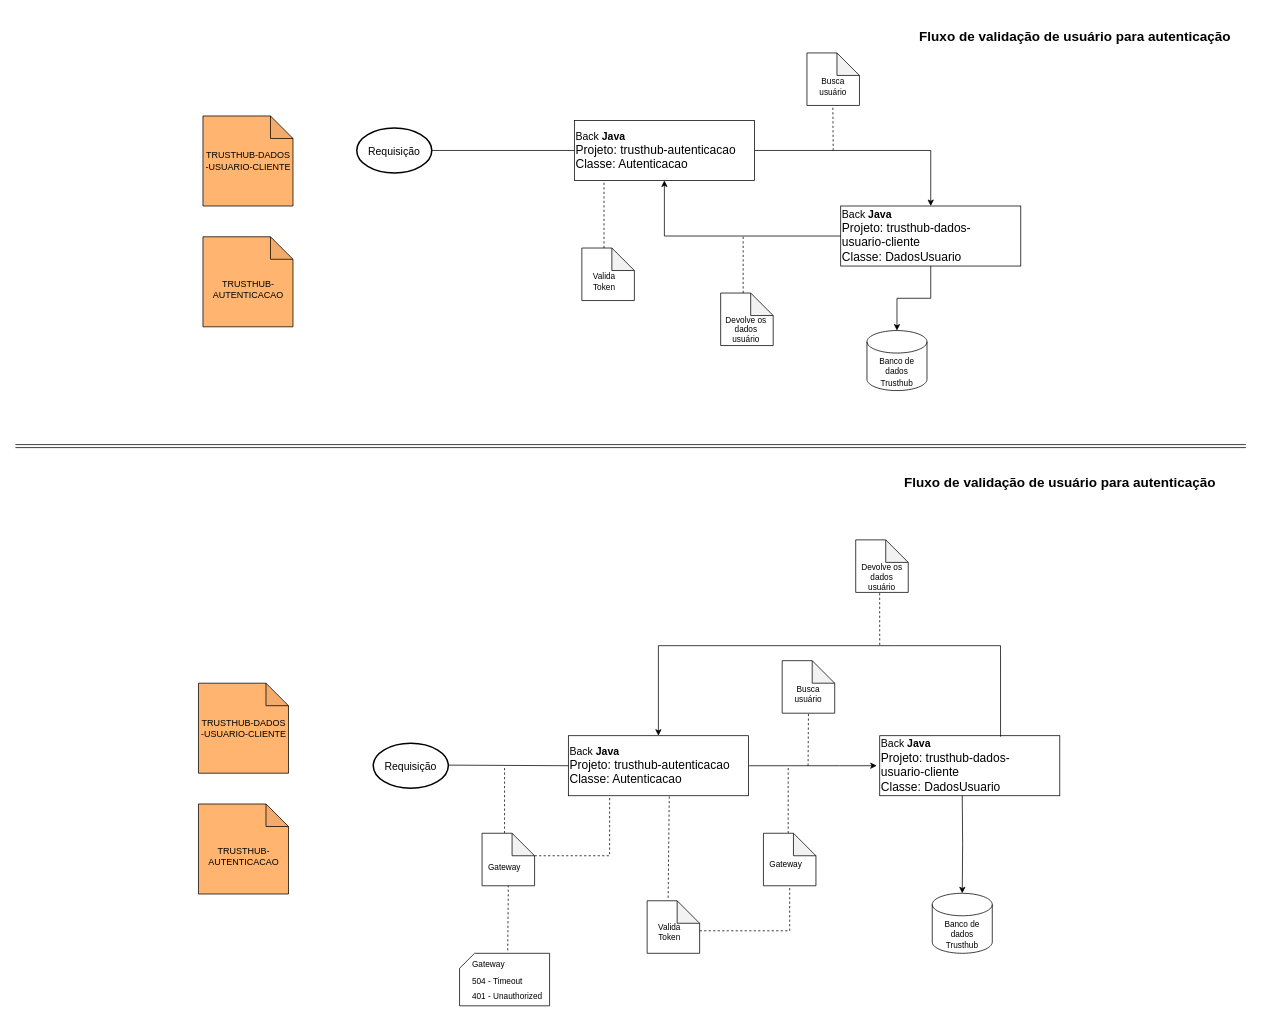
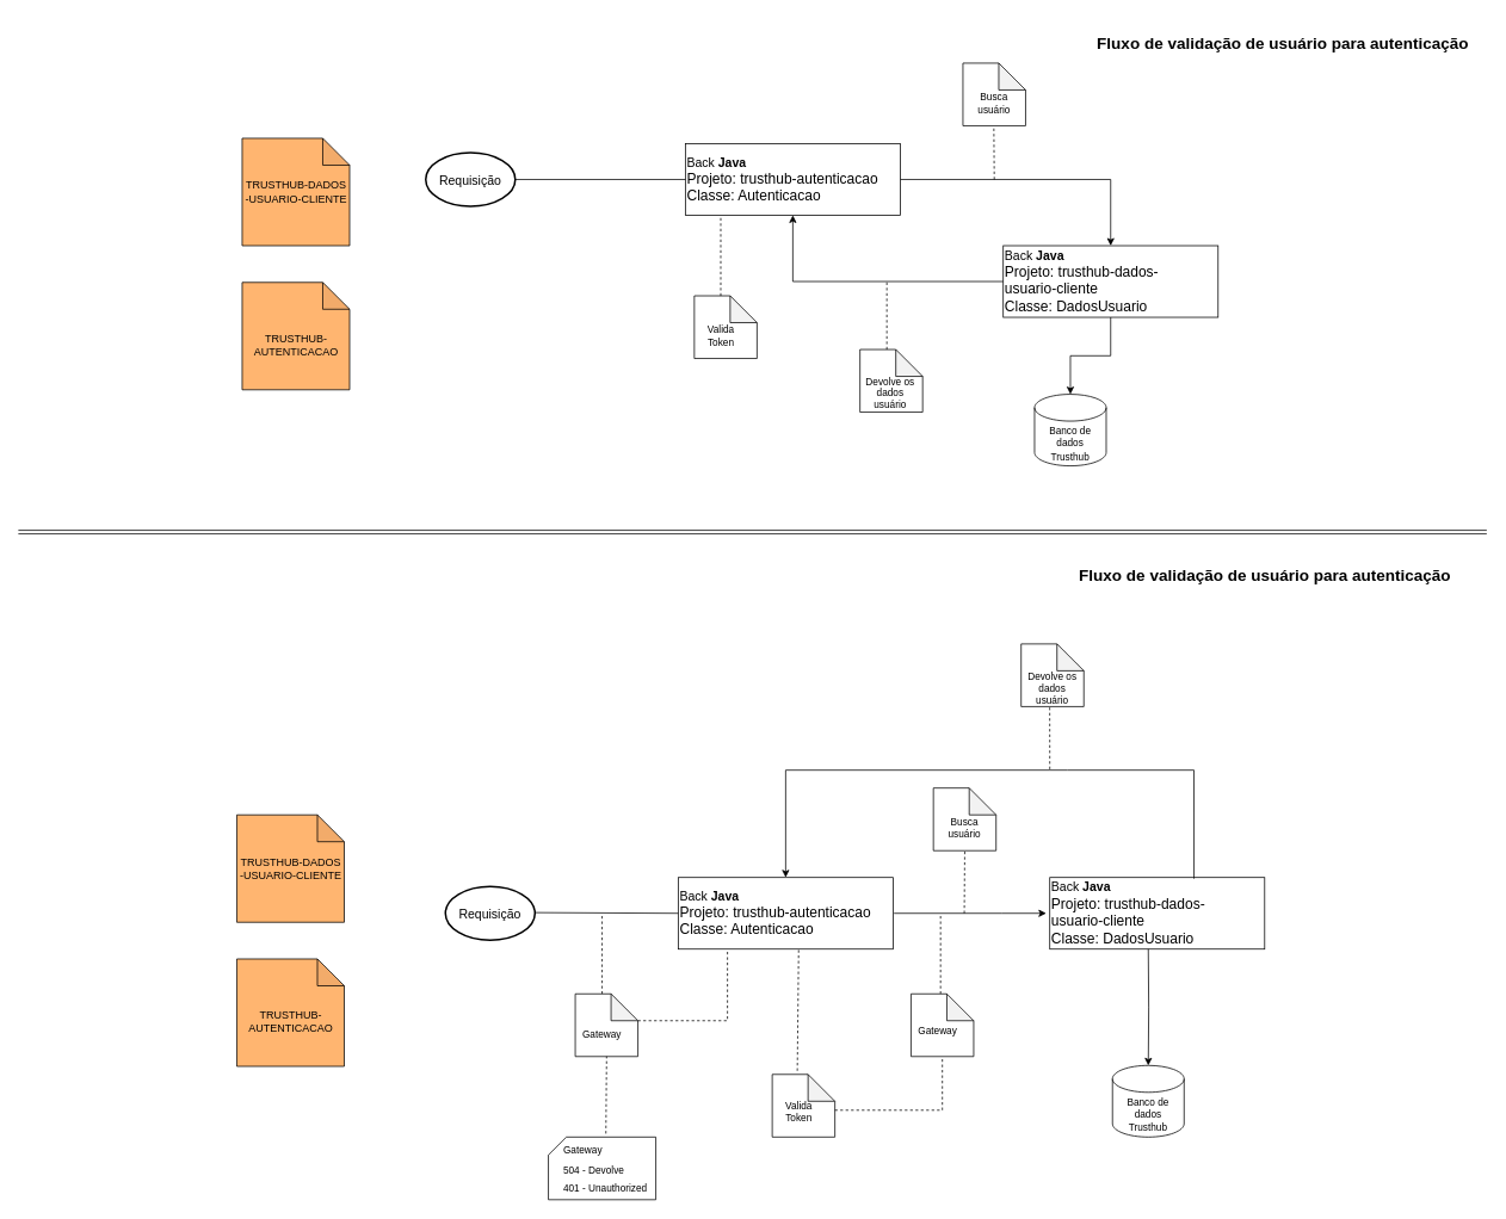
  <mxCell id="0" />
  <mxCell id="1" parent="0" />
  <mxCell id="2" value="" style="shape=note;whiteSpace=wrap;html=1;backgroundOutline=1;darkOpacity=0.05;fillColor=#FFB570;" vertex="1" parent="1"><mxGeometry x="270" y="154" width="120" height="120" as="geometry" /></mxCell>
  <mxCell id="3" value="TRUSTHUB-DADOS&lt;br&gt;-USUARIO-CLIENTE" style="text;html=1;resizable=0;autosize=1;align=center;verticalAlign=middle;points=[];fillColor=none;strokeColor=none;rounded=0;" vertex="1" parent="1"><mxGeometry x="260" y="194" width="140" height="40" as="geometry" /></mxCell>
  <mxCell id="4" style="edgeStyle=orthogonalEdgeStyle;rounded=0;orthogonalLoop=1;jettySize=auto;html=1;entryX=0.5;entryY=0;entryDx=0;entryDy=0;fontSize=11;" edge="1" parent="1" source="5" target="10"><mxGeometry relative="1" as="geometry" /></mxCell>
  <mxCell id="5" value="" style="rounded=0;whiteSpace=wrap;html=1;fillColor=#FFFFFF;" vertex="1" parent="1"><mxGeometry x="765" y="160" width="240" height="80" as="geometry" /></mxCell>
  <mxCell id="6" value="&lt;div style=&quot;&quot;&gt;&lt;span style=&quot;background-color: initial;&quot;&gt;&lt;font style=&quot;font-size: 14px;&quot;&gt;Back &lt;b&gt;Java&lt;/b&gt;&lt;/font&gt;&lt;/span&gt;&lt;/div&gt;&lt;div style=&quot;&quot;&gt;&lt;span style=&quot;background-color: initial;&quot;&gt;&lt;font size=&quot;3&quot;&gt;Projeto: trusthub-autenticacao&lt;/font&gt;&lt;/span&gt;&lt;/div&gt;&lt;div style=&quot;&quot;&gt;&lt;span style=&quot;background-color: initial;&quot;&gt;&lt;font size=&quot;3&quot;&gt;Classe: Autenticacao&lt;/font&gt;&lt;/span&gt;&lt;/div&gt;" style="text;html=1;strokeColor=none;fillColor=none;align=left;verticalAlign=middle;whiteSpace=wrap;rounded=0;" vertex="1" parent="1"><mxGeometry x="765" y="170" width="218" height="60" as="geometry" /></mxCell>
  <mxCell id="7" value="" style="shape=cylinder3;whiteSpace=wrap;html=1;boundedLbl=1;backgroundOutline=1;size=15;fillColor=#FFFFFF;" vertex="1" parent="1"><mxGeometry x="1155" y="440" width="80" height="80" as="geometry" /></mxCell>
  <mxCell id="8" value="&lt;font style=&quot;font-size: 11px;&quot;&gt;Banco de dados&lt;br&gt;Trusthub&lt;/font&gt;" style="text;html=1;strokeColor=none;fillColor=none;align=center;verticalAlign=middle;whiteSpace=wrap;rounded=0;" vertex="1" parent="1"><mxGeometry x="1160" y="470" width="70" height="50" as="geometry" /></mxCell>
  <mxCell id="9" value="" style="group" vertex="1" connectable="0" parent="1"><mxGeometry x="1120" y="274" width="240" height="80" as="geometry" /></mxCell>
  <mxCell id="10" value="" style="rounded=0;whiteSpace=wrap;html=1;fillColor=#FFFFFF;" vertex="1" parent="9"><mxGeometry width="240" height="80" as="geometry" /></mxCell>
  <mxCell id="11" value="&lt;div style=&quot;&quot;&gt;&lt;span style=&quot;background-color: initial;&quot;&gt;&lt;font style=&quot;font-size: 14px;&quot;&gt;Back &lt;b&gt;Java&lt;/b&gt;&lt;/font&gt;&lt;/span&gt;&lt;/div&gt;&lt;div style=&quot;&quot;&gt;&lt;span style=&quot;background-color: initial;&quot;&gt;&lt;font size=&quot;3&quot;&gt;Projeto: trusthub-dados-usuario-cliente&lt;/font&gt;&lt;/span&gt;&lt;/div&gt;&lt;div style=&quot;&quot;&gt;&lt;span style=&quot;background-color: initial;&quot;&gt;&lt;font size=&quot;3&quot;&gt;Classe: DadosUsuario&lt;/font&gt;&lt;/span&gt;&lt;/div&gt;" style="text;html=1;strokeColor=none;fillColor=none;align=left;verticalAlign=middle;whiteSpace=wrap;rounded=0;" vertex="1" parent="9"><mxGeometry y="10" width="230" height="60" as="geometry" /></mxCell>
  <mxCell id="12" style="edgeStyle=orthogonalEdgeStyle;rounded=0;orthogonalLoop=1;jettySize=auto;html=1;exitX=0.5;exitY=1;exitDx=0;exitDy=0;fontSize=11;" edge="1" parent="1" source="10" target="7"><mxGeometry relative="1" as="geometry" /></mxCell>
  <mxCell id="13" style="edgeStyle=orthogonalEdgeStyle;rounded=0;orthogonalLoop=1;jettySize=auto;html=1;fontSize=11;entryX=0.5;entryY=1;entryDx=0;entryDy=0;" edge="1" parent="1" source="11" target="5"><mxGeometry relative="1" as="geometry"><mxPoint x="885" y="250" as="targetPoint" /></mxGeometry></mxCell>
  <mxCell id="14" value="" style="shape=note;whiteSpace=wrap;html=1;backgroundOutline=1;darkOpacity=0.05;fontSize=11;fillColor=#FFFFFF;" vertex="1" parent="1"><mxGeometry x="775" y="330" width="70" height="70" as="geometry" /></mxCell>
  <mxCell id="15" value="Valida Token" style="text;html=1;strokeColor=none;fillColor=none;align=center;verticalAlign=middle;whiteSpace=wrap;rounded=0;fontSize=11;" vertex="1" parent="1"><mxGeometry x="775" y="360" width="60" height="30" as="geometry" /></mxCell>
  <mxCell id="16" value="" style="endArrow=none;html=1;rounded=0;fontSize=14;fillColor=#999999;entryX=0;entryY=0.5;entryDx=0;entryDy=0;" edge="1" parent="1" target="5"><mxGeometry width="50" height="50" relative="1" as="geometry"><mxPoint x="575" y="200" as="sourcePoint" /><mxPoint x="645" y="175" as="targetPoint" /></mxGeometry></mxCell>
  <mxCell id="17" value="" style="shape=note;whiteSpace=wrap;html=1;backgroundOutline=1;darkOpacity=0.05;fontSize=11;fillColor=#FFFFFF;" vertex="1" parent="1"><mxGeometry x="1075" y="70" width="70" height="70" as="geometry" /></mxCell>
  <mxCell id="18" value="Busca usuário" style="text;html=1;strokeColor=none;fillColor=none;align=center;verticalAlign=middle;whiteSpace=wrap;rounded=0;fontSize=11;" vertex="1" parent="1"><mxGeometry x="1080" y="100" width="60" height="30" as="geometry" /></mxCell>
  <mxCell id="19" value="" style="endArrow=none;dashed=1;html=1;rounded=0;fontSize=14;fillColor=#999999;" edge="1" parent="1"><mxGeometry width="50" height="50" relative="1" as="geometry"><mxPoint x="804.5" y="330" as="sourcePoint" /><mxPoint x="804.5" y="240" as="targetPoint" /></mxGeometry></mxCell>
  <mxCell id="20" value="" style="endArrow=none;dashed=1;html=1;rounded=0;fontSize=14;fillColor=#999999;" edge="1" parent="1"><mxGeometry width="50" height="50" relative="1" as="geometry"><mxPoint x="1110" y="200" as="sourcePoint" /><mxPoint x="1109.5" y="140" as="targetPoint" /></mxGeometry></mxCell>
  <mxCell id="21" value="" style="shape=note;whiteSpace=wrap;html=1;backgroundOutline=1;darkOpacity=0.05;fillColor=#FFB570;" vertex="1" parent="1"><mxGeometry x="270" y="315" width="120" height="120" as="geometry" /></mxCell>
  <mxCell id="22" value="TRUSTHUB-&lt;br&gt;AUTENTICACAO" style="text;html=1;resizable=0;autosize=1;align=center;verticalAlign=middle;points=[];fillColor=none;strokeColor=none;rounded=0;" vertex="1" parent="1"><mxGeometry x="270" y="365" width="120" height="40" as="geometry" /></mxCell>
  <mxCell id="23" value="" style="shape=link;html=1;rounded=0;fontSize=14;fillColor=#999999;" edge="1" parent="1"><mxGeometry width="100" relative="1" as="geometry"><mxPoint x="20" y="594" as="sourcePoint" /><mxPoint x="1660" y="594" as="targetPoint" /></mxGeometry></mxCell>
  <mxCell id="24" value="&lt;h1&gt;&lt;font style=&quot;font-size: 18px;&quot;&gt;Fluxo de validação de usuário para autenticação&lt;/font&gt;&lt;/h1&gt;" style="text;html=1;strokeColor=none;fillColor=none;spacing=5;spacingTop=-20;whiteSpace=wrap;overflow=hidden;rounded=0;fontSize=14;" vertex="1" parent="1"><mxGeometry x="1220" y="20" width="430" height="50" as="geometry" /></mxCell>
  <mxCell id="25" value="" style="shape=note;whiteSpace=wrap;html=1;backgroundOutline=1;darkOpacity=0.05;fontSize=11;fillColor=#FFFFFF;" vertex="1" parent="1"><mxGeometry x="960" y="390" width="70" height="70" as="geometry" /></mxCell>
  <mxCell id="26" value="" style="endArrow=none;dashed=1;html=1;rounded=0;fontSize=14;fillColor=#999999;" edge="1" parent="1"><mxGeometry width="50" height="50" relative="1" as="geometry"><mxPoint x="990" y="390" as="sourcePoint" /><mxPoint x="990" y="314" as="targetPoint" /></mxGeometry></mxCell>
  <mxCell id="27" value="" style="rounded=0;whiteSpace=wrap;html=1;fillColor=#FFFFFF;" vertex="1" parent="1"><mxGeometry x="757" y="980" width="240" height="80" as="geometry" /></mxCell>
  <mxCell id="28" value="&lt;div style=&quot;&quot;&gt;&lt;span style=&quot;background-color: initial;&quot;&gt;&lt;font style=&quot;font-size: 14px;&quot;&gt;Back &lt;b&gt;Java&lt;/b&gt;&lt;/font&gt;&lt;/span&gt;&lt;/div&gt;&lt;div style=&quot;&quot;&gt;&lt;span style=&quot;background-color: initial;&quot;&gt;&lt;font size=&quot;3&quot;&gt;Projeto: trusthub-autenticacao&lt;/font&gt;&lt;/span&gt;&lt;/div&gt;&lt;div style=&quot;&quot;&gt;&lt;span style=&quot;background-color: initial;&quot;&gt;&lt;font size=&quot;3&quot;&gt;Classe: Autenticacao&lt;/font&gt;&lt;/span&gt;&lt;/div&gt;" style="text;html=1;strokeColor=none;fillColor=none;align=left;verticalAlign=middle;whiteSpace=wrap;rounded=0;" vertex="1" parent="1"><mxGeometry x="757" y="990" width="218" height="60" as="geometry" /></mxCell>
  <mxCell id="29" value="" style="endArrow=none;html=1;rounded=0;fontSize=14;fillColor=#999999;entryX=0;entryY=0.5;entryDx=0;entryDy=0;" edge="1" parent="1" target="27"><mxGeometry width="50" height="50" relative="1" as="geometry"><mxPoint x="592" y="1019.17" as="sourcePoint" /><mxPoint x="782" y="1019.17" as="targetPoint" /></mxGeometry></mxCell>
  <mxCell id="30" value="" style="endArrow=none;dashed=1;html=1;rounded=0;fontSize=14;fillColor=#999999;" edge="1" parent="1"><mxGeometry width="50" height="50" relative="1" as="geometry"><mxPoint x="672" y="1110" as="sourcePoint" /><mxPoint x="672" y="1020" as="targetPoint" /></mxGeometry></mxCell>
  <mxCell id="31" value="" style="strokeWidth=2;html=1;shape=mxgraph.flowchart.start_1;whiteSpace=wrap;fontSize=18;fillColor=#FFFFFF;" vertex="1" parent="1"><mxGeometry x="497" y="990" width="100" height="60" as="geometry" /></mxCell>
  <mxCell id="32" value="&lt;font style=&quot;font-size: 14px;&quot;&gt;Requisição&lt;/font&gt;" style="text;html=1;strokeColor=none;fillColor=none;align=center;verticalAlign=middle;whiteSpace=wrap;rounded=0;fontSize=18;" vertex="1" parent="1"><mxGeometry x="497" y="1005" width="100" height="30" as="geometry" /></mxCell>
  <mxCell id="33" value="" style="shape=note;whiteSpace=wrap;html=1;backgroundOutline=1;darkOpacity=0.05;fontSize=11;fillColor=#FFFFFF;" vertex="1" parent="1"><mxGeometry x="642" y="1110" width="70" height="70" as="geometry" /></mxCell>
  <mxCell id="34" value="Gateway" style="text;html=1;strokeColor=none;fillColor=none;align=center;verticalAlign=middle;whiteSpace=wrap;rounded=0;fontSize=11;" vertex="1" parent="1"><mxGeometry x="642" y="1140" width="60" height="30" as="geometry" /></mxCell>
  <mxCell id="35" value="" style="endArrow=none;dashed=1;html=1;rounded=0;fontSize=18;fillColor=#999999;exitX=0;exitY=0;exitDx=70;exitDy=30;exitPerimeter=0;" edge="1" parent="1" source="33"><mxGeometry width="50" height="50" relative="1" as="geometry"><mxPoint x="767" y="1110" as="sourcePoint" /><mxPoint x="812" y="1060" as="targetPoint" /><Array as="points"><mxPoint x="812" y="1140" /></Array></mxGeometry></mxCell>
  <mxCell id="36" value="" style="shape=note;whiteSpace=wrap;html=1;backgroundOutline=1;darkOpacity=0.05;fontSize=11;fillColor=#FFFFFF;" vertex="1" parent="1"><mxGeometry x="862" y="1200" width="70" height="70" as="geometry" /></mxCell>
  <mxCell id="37" value="Valida Token" style="text;html=1;strokeColor=none;fillColor=none;align=center;verticalAlign=middle;whiteSpace=wrap;rounded=0;fontSize=11;" vertex="1" parent="1"><mxGeometry x="862" y="1220" width="60" height="44" as="geometry" /></mxCell>
  <mxCell id="38" value="" style="endArrow=none;dashed=1;html=1;rounded=0;fontSize=14;fillColor=#999999;exitX=0.4;exitY=-0.057;exitDx=0;exitDy=0;exitPerimeter=0;" edge="1" parent="1" source="36"><mxGeometry width="50" height="50" relative="1" as="geometry"><mxPoint x="891.5" y="1150" as="sourcePoint" /><mxPoint x="891.5" y="1060" as="targetPoint" /></mxGeometry></mxCell>
  <mxCell id="39" value="" style="group" vertex="1" connectable="0" parent="1"><mxGeometry x="1172" y="980" width="240" height="80" as="geometry" /></mxCell>
  <mxCell id="40" value="" style="rounded=0;whiteSpace=wrap;html=1;fillColor=#FFFFFF;" vertex="1" parent="39"><mxGeometry width="240" height="80" as="geometry" /></mxCell>
  <mxCell id="41" value="&lt;div style=&quot;&quot;&gt;&lt;span style=&quot;background-color: initial;&quot;&gt;&lt;font style=&quot;font-size: 14px;&quot;&gt;Back &lt;b&gt;Java&lt;/b&gt;&lt;/font&gt;&lt;/span&gt;&lt;/div&gt;&lt;div style=&quot;&quot;&gt;&lt;span style=&quot;background-color: initial;&quot;&gt;&lt;font size=&quot;3&quot;&gt;Projeto: trusthub-dados-usuario-cliente&lt;/font&gt;&lt;/span&gt;&lt;/div&gt;&lt;div style=&quot;&quot;&gt;&lt;span style=&quot;background-color: initial;&quot;&gt;&lt;font size=&quot;3&quot;&gt;Classe: DadosUsuario&lt;/font&gt;&lt;/span&gt;&lt;/div&gt;" style="text;html=1;strokeColor=none;fillColor=none;align=left;verticalAlign=middle;whiteSpace=wrap;rounded=0;" vertex="1" parent="39"><mxGeometry y="10" width="218" height="60" as="geometry" /></mxCell>
  <mxCell id="42" value="" style="endArrow=classic;html=1;rounded=0;fontSize=18;fillColor=#999999;entryX=0;entryY=0.5;entryDx=0;entryDy=0;" edge="1" parent="1"><mxGeometry width="50" height="50" relative="1" as="geometry"><mxPoint x="998" y="1020" as="sourcePoint" /><mxPoint x="1168" y="1020" as="targetPoint" /><Array as="points"><mxPoint x="1118" y="1020" /></Array></mxGeometry></mxCell>
  <mxCell id="43" value="" style="shape=note;whiteSpace=wrap;html=1;backgroundOutline=1;darkOpacity=0.05;fontSize=11;fillColor=#FFFFFF;" vertex="1" parent="1"><mxGeometry x="1042" y="880" width="70" height="70" as="geometry" /></mxCell>
  <mxCell id="44" value="Busca usuário" style="text;html=1;strokeColor=none;fillColor=none;align=center;verticalAlign=middle;whiteSpace=wrap;rounded=0;fontSize=11;" vertex="1" parent="1"><mxGeometry x="1047" y="910" width="60" height="30" as="geometry" /></mxCell>
  <mxCell id="45" value="" style="endArrow=none;dashed=1;html=1;rounded=0;fontSize=14;fillColor=#999999;" edge="1" parent="1"><mxGeometry width="50" height="50" relative="1" as="geometry"><mxPoint x="1076.5" y="1020" as="sourcePoint" /><mxPoint x="1077" y="950" as="targetPoint" /></mxGeometry></mxCell>
  <mxCell id="46" value="" style="endArrow=none;dashed=1;html=1;rounded=0;fontSize=14;fillColor=#999999;" edge="1" parent="1"><mxGeometry width="50" height="50" relative="1" as="geometry"><mxPoint x="1050" y="1110" as="sourcePoint" /><mxPoint x="1050" y="1020" as="targetPoint" /></mxGeometry></mxCell>
  <mxCell id="47" value="" style="shape=note;whiteSpace=wrap;html=1;backgroundOutline=1;darkOpacity=0.05;fontSize=11;fillColor=#FFFFFF;" vertex="1" parent="1"><mxGeometry x="1017" y="1110" width="70" height="70" as="geometry" /></mxCell>
  <mxCell id="48" value="Gateway" style="text;html=1;strokeColor=none;fillColor=none;align=center;verticalAlign=middle;whiteSpace=wrap;rounded=0;fontSize=11;" vertex="1" parent="1"><mxGeometry x="1017" y="1130" width="60" height="44" as="geometry" /></mxCell>
  <mxCell id="49" value="" style="endArrow=none;dashed=1;html=1;rounded=0;fontSize=18;fillColor=#999999;entryX=0.5;entryY=1;entryDx=0;entryDy=0;entryPerimeter=0;" edge="1" parent="1" target="47"><mxGeometry width="50" height="50" relative="1" as="geometry"><mxPoint x="932" y="1240" as="sourcePoint" /><mxPoint x="1027" y="1160" as="targetPoint" /><Array as="points"><mxPoint x="1052" y="1240" /></Array></mxGeometry></mxCell>
  <mxCell id="50" value="" style="shape=cylinder3;whiteSpace=wrap;html=1;boundedLbl=1;backgroundOutline=1;size=15;fillColor=#FFFFFF;" vertex="1" parent="1"><mxGeometry x="1242" y="1190" width="80" height="80" as="geometry" /></mxCell>
  <mxCell id="51" value="&lt;font style=&quot;font-size: 11px;&quot;&gt;Banco de dados&lt;br&gt;Trusthub&lt;/font&gt;" style="text;html=1;strokeColor=none;fillColor=none;align=center;verticalAlign=middle;whiteSpace=wrap;rounded=0;" vertex="1" parent="1"><mxGeometry x="1247" y="1220" width="70" height="50" as="geometry" /></mxCell>
  <mxCell id="52" style="edgeStyle=orthogonalEdgeStyle;rounded=0;orthogonalLoop=1;jettySize=auto;html=1;entryX=0.5;entryY=0;entryDx=0;entryDy=0;entryPerimeter=0;fontSize=18;fillColor=#999999;" edge="1" parent="1" target="50"><mxGeometry relative="1" as="geometry"><mxPoint x="1282" y="1060" as="sourcePoint" /></mxGeometry></mxCell>
  <mxCell id="53" value="" style="endArrow=classic;html=1;rounded=0;fontSize=18;fillColor=#999999;exitX=0.671;exitY=0.016;exitDx=0;exitDy=0;entryX=0.5;entryY=0;entryDx=0;entryDy=0;exitPerimeter=0;" edge="1" parent="1" source="40" target="27"><mxGeometry width="50" height="50" relative="1" as="geometry"><mxPoint x="1291" y="970" as="sourcePoint" /><mxPoint x="652" y="860" as="targetPoint" /><Array as="points"><mxPoint x="1333" y="860" /><mxPoint x="1192" y="860" /><mxPoint x="877" y="860" /></Array></mxGeometry></mxCell>
  <mxCell id="54" value="" style="shape=note;whiteSpace=wrap;html=1;backgroundOutline=1;darkOpacity=0.05;fontSize=11;fillColor=#FFFFFF;" vertex="1" parent="1"><mxGeometry x="1140" y="719" width="70" height="70" as="geometry" /></mxCell>
  <mxCell id="55" value="" style="endArrow=none;dashed=1;html=1;rounded=0;fontSize=14;fillColor=#999999;" edge="1" parent="1"><mxGeometry width="50" height="50" relative="1" as="geometry"><mxPoint x="1172" y="859" as="sourcePoint" /><mxPoint x="1171.91" y="789" as="targetPoint" /></mxGeometry></mxCell>
  <mxCell id="56" value="" style="verticalLabelPosition=bottom;verticalAlign=top;html=1;shape=card;whiteSpace=wrap;size=20;arcSize=12;fontSize=18;fillColor=#FFFFFF;" vertex="1" parent="1"><mxGeometry x="612" y="1270" width="120" height="70" as="geometry" /></mxCell>
- <mxCell id="57" value="&lt;font style=&quot;&quot;&gt;&lt;font style=&quot;font-size: 11px;&quot;&gt;Gateway&lt;br&gt;&lt;/font&gt;&lt;font style=&quot;font-size: 11px;&quot;&gt;504 - Timeout&lt;br&gt;&lt;/font&gt;&lt;font style=&quot;font-size: 11px;&quot;&gt;401 - Unauthorized&lt;/font&gt;&lt;br&gt;&lt;/font&gt;" style="text;html=1;strokeColor=none;fillColor=none;align=left;verticalAlign=middle;whiteSpace=wrap;rounded=0;fontSize=18;" vertex="1" parent="1"><mxGeometry x="627" y="1270" width="115" height="69" as="geometry" /></mxCell>
+ <mxCell id="57" value="&lt;font style=&quot;&quot;&gt;&lt;font style=&quot;font-size: 11px;&quot;&gt;Gateway&lt;br&gt;&lt;/font&gt;&lt;font style=&quot;font-size: 11px;&quot;&gt;504 - Devolve&lt;br&gt;&lt;/font&gt;&lt;font style=&quot;font-size: 11px;&quot;&gt;401 - Unauthorized&lt;/font&gt;&lt;br&gt;&lt;/font&gt;" style="text;html=1;strokeColor=none;fillColor=none;align=left;verticalAlign=middle;whiteSpace=wrap;rounded=0;fontSize=18;" vertex="1" parent="1"><mxGeometry x="627" y="1270" width="115" height="69" as="geometry" /></mxCell>
  <mxCell id="58" value="Devolve os dados usuário" style="text;html=1;strokeColor=none;fillColor=none;align=center;verticalAlign=middle;whiteSpace=wrap;rounded=0;fontSize=11;" vertex="1" parent="1"><mxGeometry x="964" y="414" width="60" height="50" as="geometry" /></mxCell>
  <mxCell id="59" value="" style="endArrow=none;dashed=1;html=1;rounded=0;fontSize=11;fillColor=#999999;exitX=0.428;exitY=-0.056;exitDx=0;exitDy=0;exitPerimeter=0;" edge="1" parent="1" source="57"><mxGeometry width="50" height="50" relative="1" as="geometry"><mxPoint x="627" y="1230" as="sourcePoint" /><mxPoint x="677" y="1180" as="targetPoint" /></mxGeometry></mxCell>
  <mxCell id="60" value="" style="strokeWidth=2;html=1;shape=mxgraph.flowchart.start_1;whiteSpace=wrap;fontSize=18;fillColor=#FFFFFF;" vertex="1" parent="1"><mxGeometry x="475" y="170" width="100" height="60" as="geometry" /></mxCell>
  <mxCell id="61" value="&lt;font style=&quot;font-size: 14px;&quot;&gt;Requisição&lt;/font&gt;" style="text;html=1;strokeColor=none;fillColor=none;align=center;verticalAlign=middle;whiteSpace=wrap;rounded=0;fontSize=18;" vertex="1" parent="1"><mxGeometry x="475" y="185" width="100" height="30" as="geometry" /></mxCell>
  <mxCell id="62" value="&lt;h1&gt;&lt;font style=&quot;font-size: 18px;&quot;&gt;Fluxo de validação de usuário para autenticação&lt;/font&gt;&lt;/h1&gt;" style="text;html=1;strokeColor=none;fillColor=none;spacing=5;spacingTop=-20;whiteSpace=wrap;overflow=hidden;rounded=0;fontSize=14;" vertex="1" parent="1"><mxGeometry x="1200" y="614" width="430" height="50" as="geometry" /></mxCell>
  <mxCell id="63" value="" style="shape=note;whiteSpace=wrap;html=1;backgroundOutline=1;darkOpacity=0.05;fillColor=#FFB570;" vertex="1" parent="1"><mxGeometry x="264" y="910" width="120" height="120" as="geometry" /></mxCell>
  <mxCell id="64" value="TRUSTHUB-DADOS&lt;br&gt;-USUARIO-CLIENTE" style="text;html=1;resizable=0;autosize=1;align=center;verticalAlign=middle;points=[];fillColor=none;strokeColor=none;rounded=0;" vertex="1" parent="1"><mxGeometry x="254" y="950" width="140" height="40" as="geometry" /></mxCell>
  <mxCell id="65" value="" style="shape=note;whiteSpace=wrap;html=1;backgroundOutline=1;darkOpacity=0.05;fillColor=#FFB570;" vertex="1" parent="1"><mxGeometry x="264" y="1071" width="120" height="120" as="geometry" /></mxCell>
  <mxCell id="66" value="TRUSTHUB-&lt;br&gt;AUTENTICACAO" style="text;html=1;resizable=0;autosize=1;align=center;verticalAlign=middle;points=[];fillColor=none;strokeColor=none;rounded=0;" vertex="1" parent="1"><mxGeometry x="264" y="1121" width="120" height="40" as="geometry" /></mxCell>
  <mxCell id="67" value="Devolve os dados usuário" style="text;html=1;strokeColor=none;fillColor=none;align=center;verticalAlign=middle;whiteSpace=wrap;rounded=0;fontSize=11;" vertex="1" parent="1"><mxGeometry x="1145" y="754" width="60" height="30" as="geometry" /></mxCell>
